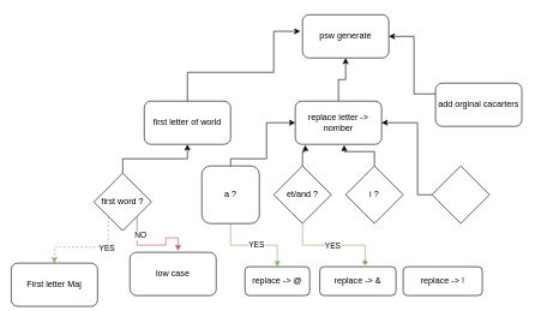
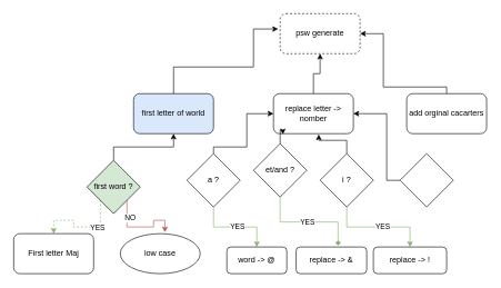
  <mxCell id="0" />
  <mxCell id="1" parent="0" />
- <mxCell id="2" value="psw generate" style="rounded=1;whiteSpace=wrap;html=1;" vertex="1" parent="1"><mxGeometry x="420" y="20" width="120" height="60" as="geometry" /></mxCell>
- <mxCell id="3" value="first letter of world" style="rounded=1;whiteSpace=wrap;html=1;" vertex="1" parent="1"><mxGeometry x="200" y="140" width="120" height="60" as="geometry" /></mxCell>
+ <mxCell id="2" value="psw generate" style="rounded=1;whiteSpace=wrap;html=1;dashed=1;" vertex="1" parent="1"><mxGeometry x="420" y="20" width="120" height="60" as="geometry" /></mxCell>
+ <mxCell id="3" value="first letter of world" style="rounded=1;whiteSpace=wrap;html=1;fillColor=#dae8fc;" vertex="1" parent="1"><mxGeometry x="200" y="140" width="120" height="60" as="geometry" /></mxCell>
  <mxCell id="4" style="edgeStyle=orthogonalEdgeStyle;rounded=0;orthogonalLoop=1;jettySize=auto;html=1;entryX=0.5;entryY=1;entryDx=0;entryDy=0;" edge="1" parent="1" source="5" target="2"><mxGeometry relative="1" as="geometry" /></mxCell>
  <mxCell id="5" value="replace letter -&amp;gt; nomber" style="rounded=1;whiteSpace=wrap;html=1;" vertex="1" parent="1"><mxGeometry x="410" y="140" width="120" height="60" as="geometry" /></mxCell>
  <mxCell id="6" style="edgeStyle=orthogonalEdgeStyle;rounded=0;orthogonalLoop=1;jettySize=auto;html=1;entryX=1;entryY=0.5;entryDx=0;entryDy=0;" edge="1" parent="1" source="7" target="2"><mxGeometry relative="1" as="geometry"><Array as="points"><mxPoint x="670" y="130" /><mxPoint x="575" y="130" /><mxPoint x="575" y="50" /></Array></mxGeometry></mxCell>
- <mxCell id="7" value="add orginal cacarters" style="rounded=1;whiteSpace=wrap;html=1;" vertex="1" parent="1"><mxGeometry x="605" y="115" width="120" height="60" as="geometry" /></mxCell>
+ <mxCell id="7" value="add orginal cacarters" style="rounded=1;whiteSpace=wrap;html=1;" vertex="1" parent="1"><mxGeometry x="610" y="140" width="120" height="60" as="geometry" /></mxCell>
  <mxCell id="8" style="edgeStyle=orthogonalEdgeStyle;rounded=0;orthogonalLoop=1;jettySize=auto;html=1;entryX=-0.025;entryY=0.383;entryDx=0;entryDy=0;entryPerimeter=0;" edge="1" parent="1" source="3" target="2"><mxGeometry relative="1" as="geometry"><Array as="points"><mxPoint x="260" y="100" /><mxPoint x="380" y="100" /><mxPoint x="380" y="43" /></Array></mxGeometry></mxCell>
  <mxCell id="9" style="edgeStyle=orthogonalEdgeStyle;rounded=0;orthogonalLoop=1;jettySize=auto;html=1;exitX=0;exitY=1;exitDx=0;exitDy=0;entryX=0.5;entryY=0;entryDx=0;entryDy=0;fillColor=#d5e8d4;strokeColor=#82b366;dashed=1;" edge="1" parent="1" source="12" target="13"><mxGeometry relative="1" as="geometry" /></mxCell>
  <mxCell id="10" value="YES" style="edgeLabel;html=1;align=center;verticalAlign=middle;resizable=0;points=[];" vertex="1" connectable="0" parent="9"><mxGeometry x="-0.357" y="1" relative="1" as="geometry"><mxPoint as="offset" /></mxGeometry></mxCell>
  <mxCell id="11" style="edgeStyle=orthogonalEdgeStyle;rounded=0;orthogonalLoop=1;jettySize=auto;html=1;entryX=0.5;entryY=1;entryDx=0;entryDy=0;" edge="1" parent="1" source="12" target="3"><mxGeometry relative="1" as="geometry" /></mxCell>
- <mxCell id="12" value="first word ?" style="rhombus;whiteSpace=wrap;html=1;" vertex="1" parent="1"><mxGeometry x="130" y="240" width="80" height="80" as="geometry" /></mxCell>
- <mxCell id="13" value="First letter Maj" style="rounded=1;whiteSpace=wrap;html=1;" vertex="1" parent="1"><mxGeometry x="15" y="365" width="120" height="60" as="geometry" /></mxCell>
- <mxCell id="14" value="low case" style="rounded=1;whiteSpace=wrap;html=1;" vertex="1" parent="1"><mxGeometry x="180" y="350" width="120" height="60" as="geometry" /></mxCell>
+ <mxCell id="12" value="first word ?" style="rhombus;whiteSpace=wrap;html=1;fillColor=#d5e8d4;" vertex="1" parent="1"><mxGeometry x="130" y="240" width="80" height="80" as="geometry" /></mxCell>
+ <mxCell id="13" value="First letter Maj" style="rounded=1;whiteSpace=wrap;html=1;" vertex="1" parent="1"><mxGeometry x="20" y="350" width="120" height="60" as="geometry" /></mxCell>
+ <mxCell id="14" value="low case" style="ellipse;whiteSpace=wrap;html=1;" vertex="1" parent="1"><mxGeometry x="180" y="350" width="120" height="60" as="geometry" /></mxCell>
  <mxCell id="15" style="edgeStyle=orthogonalEdgeStyle;rounded=0;orthogonalLoop=1;jettySize=auto;html=1;exitX=1;exitY=1;exitDx=0;exitDy=0;entryX=0.558;entryY=-0.033;entryDx=0;entryDy=0;entryPerimeter=0;fillColor=#f8cecc;strokeColor=#b85450;" edge="1" parent="1" source="12" target="14"><mxGeometry relative="1" as="geometry" /></mxCell>
  <mxCell id="16" value="NO" style="edgeLabel;html=1;align=center;verticalAlign=middle;resizable=0;points=[];" vertex="1" connectable="0" parent="15"><mxGeometry x="-0.584" y="4" relative="1" as="geometry"><mxPoint as="offset" /></mxGeometry></mxCell>
- <mxCell id="17" value="et/and ?" style="rhombus;whiteSpace=wrap;html=1;" vertex="1" parent="1"><mxGeometry x="380" y="230" width="80" height="80" as="geometry" /></mxCell>
+ <mxCell id="17" value="et/and ?" style="rhombus;whiteSpace=wrap;html=1;" vertex="1" parent="1"><mxGeometry x="380" y="215" width="80" height="80" as="geometry" /></mxCell>
+ <mxCell id="18" style="edgeStyle=orthogonalEdgeStyle;rounded=0;orthogonalLoop=1;jettySize=auto;html=1;exitX=0.5;exitY=1;exitDx=0;exitDy=0;entryX=0.5;entryY=0;entryDx=0;entryDy=0;fillColor=#d5e8d4;strokeColor=#82b366;" edge="1" parent="1" source="20" target="31"><mxGeometry relative="1" as="geometry" /></mxCell>
+ <mxCell id="19" value="YES" style="edgeLabel;html=1;align=center;verticalAlign=middle;resizable=0;points=[];" vertex="1" connectable="0" parent="18"><mxGeometry x="0.071" y="1" relative="1" as="geometry"><mxPoint as="offset" /></mxGeometry></mxCell>
  <mxCell id="20" value="i ?" style="rhombus;whiteSpace=wrap;html=1;" vertex="1" parent="1"><mxGeometry x="480" y="230" width="80" height="80" as="geometry" /></mxCell>
  <mxCell id="21" style="edgeStyle=orthogonalEdgeStyle;rounded=0;orthogonalLoop=1;jettySize=auto;html=1;entryX=1;entryY=0.5;entryDx=0;entryDy=0;" edge="1" parent="1" source="22" target="5"><mxGeometry relative="1" as="geometry"><Array as="points"><mxPoint x="580" y="270" /><mxPoint x="580" y="170" /></Array></mxGeometry></mxCell>
  <mxCell id="22" value="" style="rhombus;whiteSpace=wrap;html=1;" vertex="1" parent="1"><mxGeometry x="600" y="230" width="80" height="80" as="geometry" /></mxCell>
  <mxCell id="23" style="edgeStyle=orthogonalEdgeStyle;rounded=0;orthogonalLoop=1;jettySize=auto;html=1;entryX=0;entryY=0.5;entryDx=0;entryDy=0;" edge="1" parent="1" source="26" target="5"><mxGeometry relative="1" as="geometry"><Array as="points"><mxPoint x="320" y="220" /><mxPoint x="370" y="220" /><mxPoint x="370" y="170" /></Array></mxGeometry></mxCell>
  <mxCell id="24" style="edgeStyle=orthogonalEdgeStyle;rounded=0;orthogonalLoop=1;jettySize=auto;html=1;exitX=0.5;exitY=1;exitDx=0;exitDy=0;entryX=0.5;entryY=0;entryDx=0;entryDy=0;fillColor=#d5e8d4;strokeColor=#82b366;" edge="1" parent="1" source="26" target="29"><mxGeometry relative="1" as="geometry" /></mxCell>
  <mxCell id="25" value="YES" style="edgeLabel;html=1;align=center;verticalAlign=middle;resizable=0;points=[];" vertex="1" connectable="0" parent="24"><mxGeometry x="0.04" y="1" relative="1" as="geometry"><mxPoint as="offset" /></mxGeometry></mxCell>
- <mxCell id="26" value="a ?" style="whiteSpace=wrap;html=1;rounded=1;" vertex="1" parent="1"><mxGeometry x="280" y="230" width="80" height="80" as="geometry" /></mxCell>
+ <mxCell id="26" value="a ?" style="rhombus;whiteSpace=wrap;html=1;" vertex="1" parent="1"><mxGeometry x="280" y="230" width="80" height="80" as="geometry" /></mxCell>
  <mxCell id="27" style="edgeStyle=orthogonalEdgeStyle;rounded=0;orthogonalLoop=1;jettySize=auto;html=1;entryX=0.117;entryY=1.017;entryDx=0;entryDy=0;entryPerimeter=0;" edge="1" parent="1" source="17" target="5"><mxGeometry relative="1" as="geometry" /></mxCell>
  <mxCell id="28" style="edgeStyle=orthogonalEdgeStyle;rounded=0;orthogonalLoop=1;jettySize=auto;html=1;entryX=0.567;entryY=1.017;entryDx=0;entryDy=0;entryPerimeter=0;" edge="1" parent="1" source="20" target="5"><mxGeometry relative="1" as="geometry" /></mxCell>
- <mxCell id="29" value="replace -&amp;gt; @" style="rounded=1;whiteSpace=wrap;html=1;" vertex="1" parent="1"><mxGeometry x="340" y="370" width="90" height="40" as="geometry" /></mxCell>
+ <mxCell id="29" value="word -&amp;gt; @" style="rounded=1;whiteSpace=wrap;html=1;" vertex="1" parent="1"><mxGeometry x="340" y="370" width="90" height="40" as="geometry" /></mxCell>
  <mxCell id="30" value="replace -&amp;gt; &amp;amp;" style="rounded=1;whiteSpace=wrap;html=1;" vertex="1" parent="1"><mxGeometry x="444" y="370" width="106" height="40" as="geometry" /></mxCell>
  <mxCell id="31" value="replace -&amp;gt; !" style="rounded=1;whiteSpace=wrap;html=1;" vertex="1" parent="1"><mxGeometry x="560" y="370" width="110" height="40" as="geometry" /></mxCell>
  <mxCell id="32" style="edgeStyle=orthogonalEdgeStyle;rounded=0;orthogonalLoop=1;jettySize=auto;html=1;exitX=0.5;exitY=1;exitDx=0;exitDy=0;entryX=0.594;entryY=-0.05;entryDx=0;entryDy=0;entryPerimeter=0;fillColor=#d5e8d4;strokeColor=#82b366;endArrow=diamond;" edge="1" parent="1" source="17" target="30"><mxGeometry relative="1" as="geometry" /></mxCell>
  <mxCell id="33" value="YES" style="edgeLabel;html=1;align=center;verticalAlign=middle;resizable=0;points=[];" vertex="1" connectable="0" parent="32"><mxGeometry x="-0.021" relative="1" as="geometry"><mxPoint as="offset" /></mxGeometry></mxCell>
